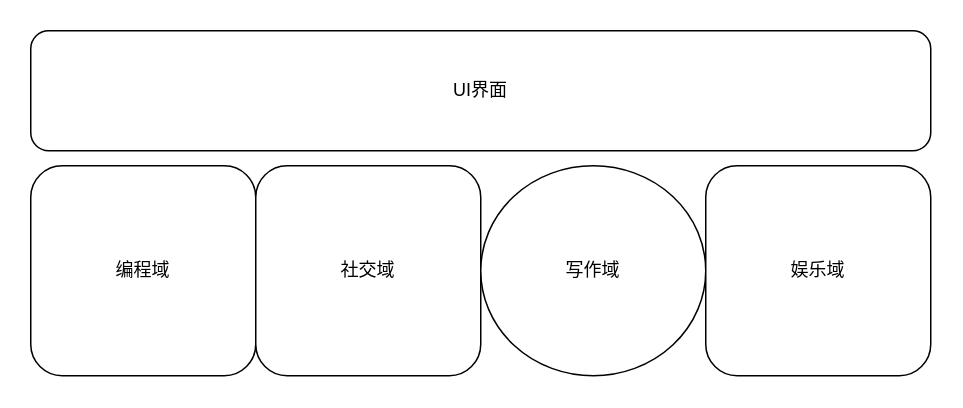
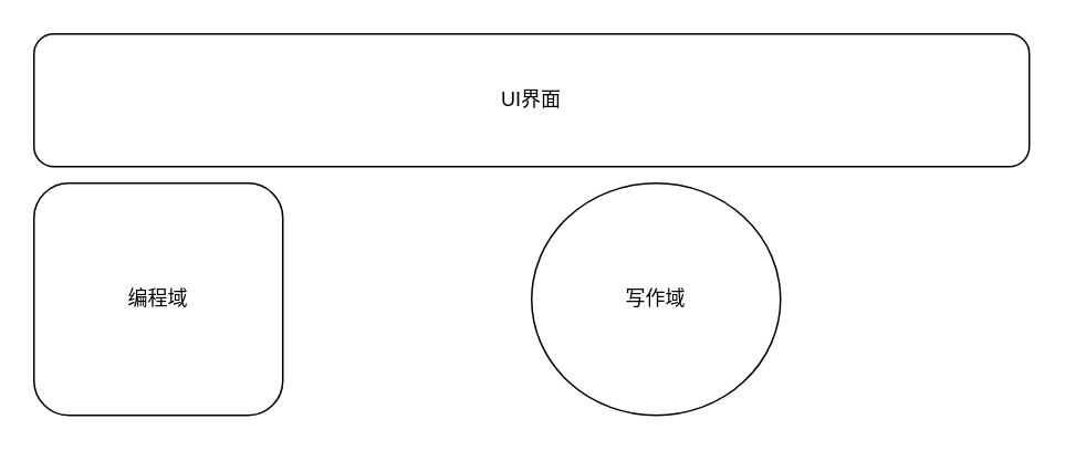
  <mxCell id="0" />
  <mxCell id="1" parent="0" />
  <mxCell id="2" value="UI界面" style="rounded=1;whiteSpace=wrap;html=1;" vertex="1" parent="1"><mxGeometry x="20" y="20" width="600" height="80" as="geometry" /></mxCell>
  <mxCell id="3" value="编程域" style="rounded=1;whiteSpace=wrap;html=1;" vertex="1" parent="1"><mxGeometry x="20" y="110" width="150" height="140" as="geometry" /></mxCell>
- <mxCell id="4" value="社交域" style="rounded=1;whiteSpace=wrap;html=1;" vertex="1" parent="1"><mxGeometry x="170" y="110" width="150" height="140" as="geometry" /></mxCell>
  <mxCell id="5" value="写作域" style="ellipse;whiteSpace=wrap;html=1;" vertex="1" parent="1"><mxGeometry x="320" y="110" width="150" height="140" as="geometry" /></mxCell>
- <mxCell id="6" value="娱乐域" style="rounded=1;whiteSpace=wrap;html=1;" vertex="1" parent="1"><mxGeometry x="470" y="110" width="150" height="140" as="geometry" /></mxCell>
